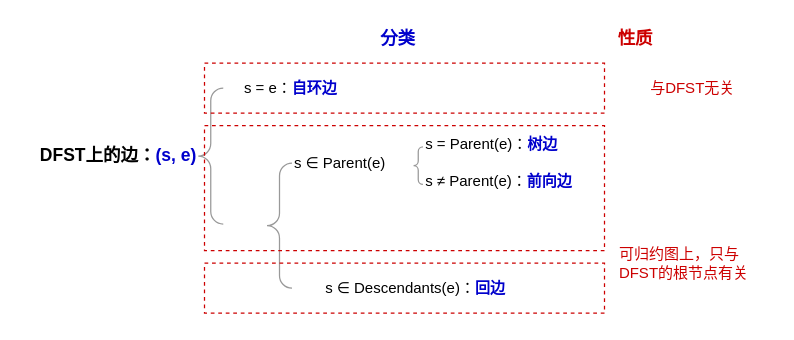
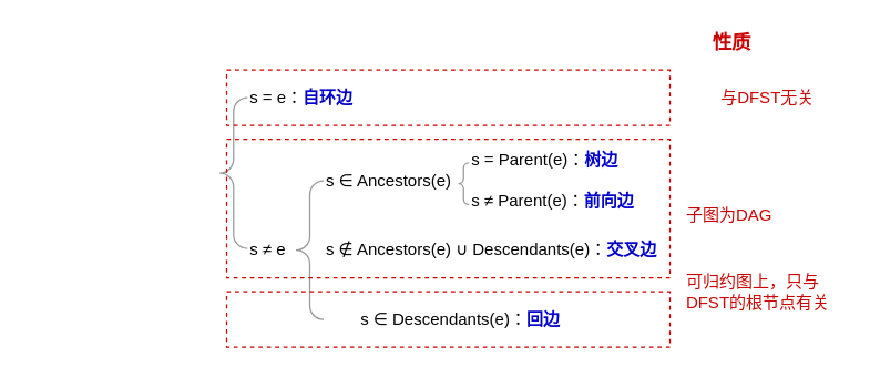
  <mxCell id="0" />
  <mxCell id="1" parent="0" />
- <mxCell id="2" value="&lt;div style=&quot;font-size: 14px&quot; align=&quot;right&quot;&gt;&lt;b&gt;&lt;font style=&quot;font-size: 14px&quot;&gt;DFST上的边：&lt;font style=&quot;font-size: 14px&quot; color=&quot;#0000CC&quot;&gt;(s, e)&lt;/font&gt;&lt;/font&gt;&lt;/b&gt;&lt;/div&gt;" style="text;html=1;strokeColor=none;fillColor=none;align=right;verticalAlign=middle;whiteSpace=wrap;rounded=0;hachureGap=4;pointerEvents=0;" parent="1" vertex="1"><mxGeometry x="20.5" y="114.38" width="137.5" height="20" as="geometry" /></mxCell>
  <mxCell id="3" value="" style="labelPosition=right;align=left;strokeWidth=1;shape=mxgraph.mockup.markup.curlyBrace;html=1;shadow=0;dashed=0;strokeColor=#999999;direction=north;hachureGap=4;pointerEvents=0;" parent="1" vertex="1"><mxGeometry x="158" y="70" width="20" height="108.75" as="geometry" /></mxCell>
+ <mxCell id="4" value="&lt;div align=&quot;left&quot;&gt;s ≠ e&lt;/div&gt;" style="text;html=1;strokeColor=none;fillColor=none;align=left;verticalAlign=middle;whiteSpace=wrap;rounded=0;hachureGap=4;pointerEvents=0;" parent="1" vertex="1"><mxGeometry x="178" y="170" width="35" height="20" as="geometry" /></mxCell>
  <mxCell id="5" value="" style="labelPosition=right;align=left;strokeWidth=1;shape=mxgraph.mockup.markup.curlyBrace;html=1;shadow=0;dashed=0;strokeColor=#999999;direction=north;hachureGap=4;pointerEvents=0;fillColor=default;" parent="1" vertex="1"><mxGeometry x="213" y="130" width="20" height="100" as="geometry" /></mxCell>
- <mxCell id="6" value="&lt;div align=&quot;left&quot;&gt;s ∈ Parent(e)&lt;/div&gt;" style="text;html=1;strokeColor=none;fillColor=none;align=left;verticalAlign=middle;whiteSpace=wrap;rounded=0;hachureGap=4;pointerEvents=0;" parent="1" vertex="1"><mxGeometry x="233" y="120" width="100" height="20" as="geometry" /></mxCell>
+ <mxCell id="6" value="&lt;div align=&quot;left&quot;&gt;s ∈ Ancestors(e)&lt;/div&gt;" style="text;html=1;strokeColor=none;fillColor=none;align=left;verticalAlign=middle;whiteSpace=wrap;rounded=0;hachureGap=4;pointerEvents=0;" parent="1" vertex="1"><mxGeometry x="233" y="120" width="100" height="20" as="geometry" /></mxCell>
  <mxCell id="7" value="&lt;div align=&quot;left&quot;&gt;s ∈ Descendants(e)：&lt;font color=&quot;#0000CC&quot;&gt;&lt;b&gt;回边&lt;/b&gt;&lt;/font&gt;&lt;/div&gt;" style="text;html=1;strokeColor=none;fillColor=none;align=left;verticalAlign=middle;whiteSpace=wrap;rounded=0;hachureGap=4;pointerEvents=0;" parent="1" vertex="1"><mxGeometry x="258" y="220" width="170" height="20" as="geometry" /></mxCell>
+ <mxCell id="8" value="&lt;div align=&quot;left&quot;&gt;s ∉ Ancestors(e) ∪ Descendants(e)：&lt;font color=&quot;#0000CC&quot;&gt;&lt;b&gt;交叉边&lt;/b&gt;&lt;/font&gt;&lt;/div&gt;" style="text;html=1;strokeColor=none;fillColor=none;align=left;verticalAlign=middle;whiteSpace=wrap;rounded=0;hachureGap=4;pointerEvents=0;" parent="1" vertex="1"><mxGeometry x="233" y="170" width="250" height="20" as="geometry" /></mxCell>
  <mxCell id="9" value="" style="rounded=0;whiteSpace=wrap;html=1;hachureGap=4;pointerEvents=0;fillColor=none;dashed=1;strokeColor=#CC0000;" parent="1" vertex="1"><mxGeometry x="163" y="100" width="320" height="100" as="geometry" /></mxCell>
  <mxCell id="10" value="" style="rounded=0;whiteSpace=wrap;html=1;hachureGap=4;pointerEvents=0;fillColor=none;dashed=1;strokeColor=#CC0000;" parent="1" vertex="1"><mxGeometry x="163" y="210" width="320" height="40" as="geometry" /></mxCell>
  <mxCell id="11" value="" style="rounded=0;whiteSpace=wrap;html=1;hachureGap=4;pointerEvents=0;fillColor=none;dashed=1;strokeColor=#CC0000;" parent="1" vertex="1"><mxGeometry x="163" y="50" width="320" height="40" as="geometry" /></mxCell>
  <mxCell id="12" value="&lt;div align=&quot;left&quot;&gt;&lt;font color=&quot;#CC0000&quot;&gt;与DFST无关&lt;/font&gt;&lt;/div&gt;" style="text;html=1;strokeColor=none;fillColor=none;align=left;verticalAlign=middle;whiteSpace=wrap;rounded=0;dashed=1;hachureGap=4;pointerEvents=0;" parent="1" vertex="1"><mxGeometry x="518" y="60" width="70" height="20" as="geometry" /></mxCell>
+ <mxCell id="13" value="&lt;div align=&quot;left&quot;&gt;&lt;font color=&quot;#CC0000&quot;&gt;子图为DAG&lt;/font&gt;&lt;br&gt;&lt;/div&gt;" style="text;html=1;strokeColor=none;fillColor=none;align=left;verticalAlign=middle;whiteSpace=wrap;rounded=0;dashed=1;hachureGap=4;pointerEvents=0;" parent="1" vertex="1"><mxGeometry x="493" y="145" width="70" height="20" as="geometry" /></mxCell>
  <mxCell id="14" value="&lt;div align=&quot;left&quot;&gt;&lt;font color=&quot;#CC0000&quot;&gt;可归约图上，只与DFST的根节点有关&lt;/font&gt;&lt;/div&gt;" style="text;html=1;strokeColor=none;fillColor=none;align=left;verticalAlign=middle;whiteSpace=wrap;rounded=0;dashed=1;hachureGap=4;pointerEvents=0;" parent="1" vertex="1"><mxGeometry x="493" y="195" width="120" height="30" as="geometry" /></mxCell>
- <mxCell id="15" value="&lt;font style=&quot;font-size: 14px&quot;&gt;&lt;b&gt;&lt;font color=&quot;#0000CC&quot;&gt;分类&lt;/font&gt;&lt;/b&gt;&lt;/font&gt;" style="text;html=1;strokeColor=none;fillColor=none;align=center;verticalAlign=middle;whiteSpace=wrap;rounded=0;dashed=1;hachureGap=4;pointerEvents=0;" parent="1" vertex="1"><mxGeometry x="288" y="20" width="60" height="20" as="geometry" /></mxCell>
- <mxCell id="16" value="&lt;font style=&quot;font-size: 14px&quot;&gt;&lt;b&gt;&lt;font color=&quot;#CC0000&quot;&gt;性质&lt;/font&gt;&lt;/b&gt;&lt;/font&gt;" style="text;html=1;strokeColor=none;fillColor=none;align=center;verticalAlign=middle;whiteSpace=wrap;rounded=0;dashed=1;hachureGap=4;pointerEvents=0;" parent="1" vertex="1"><mxGeometry x="483" y="20" width="50" height="20" as="geometry" /></mxCell>
- <mxCell id="17" value="&lt;div align=&quot;left&quot;&gt;s = e：&lt;font color=&quot;#0000CC&quot;&gt;&lt;b&gt;自环边&lt;/b&gt;&lt;/font&gt;&lt;/div&gt;" style="text;html=1;strokeColor=none;fillColor=none;align=left;verticalAlign=middle;whiteSpace=wrap;rounded=0;hachureGap=4;pointerEvents=0;" parent="1" vertex="1"><mxGeometry x="193" y="60" width="85" height="20" as="geometry" /></mxCell>
+ <mxCell id="16" value="&lt;font style=&quot;font-size: 14px&quot;&gt;&lt;b&gt;&lt;font color=&quot;#CC0000&quot;&gt;性质&lt;/font&gt;&lt;/b&gt;&lt;/font&gt;" style="text;html=1;strokeColor=none;fillColor=none;align=center;verticalAlign=middle;whiteSpace=wrap;rounded=0;dashed=1;hachureGap=4;pointerEvents=0;" parent="1" vertex="1"><mxGeometry x="503" y="20" width="50" height="20" as="geometry" /></mxCell>
+ <mxCell id="17" value="&lt;div align=&quot;left&quot;&gt;s = e：&lt;font color=&quot;#0000CC&quot;&gt;&lt;b&gt;自环边&lt;/b&gt;&lt;/font&gt;&lt;/div&gt;" style="text;html=1;strokeColor=none;fillColor=none;align=left;verticalAlign=middle;whiteSpace=wrap;rounded=0;hachureGap=4;pointerEvents=0;" parent="1" vertex="1"><mxGeometry x="178" y="60" width="85" height="20" as="geometry" /></mxCell>
  <mxCell id="18" value="" style="group" parent="1" vertex="1" connectable="0"><mxGeometry x="324" y="105" width="144" height="50" as="geometry" /></mxCell>
  <mxCell id="19" value="&lt;div align=&quot;left&quot;&gt;&lt;/div&gt;s ≠&amp;nbsp;Parent(e)：&lt;font color=&quot;#0000cc&quot;&gt;&lt;b&gt;前向&lt;/b&gt;&lt;b&gt;边&lt;/b&gt;&lt;/font&gt;" style="text;html=1;strokeColor=none;fillColor=none;align=left;verticalAlign=middle;whiteSpace=wrap;rounded=0;hachureGap=4;pointerEvents=0;" parent="18" vertex="1"><mxGeometry x="14" y="30" width="130" height="20" as="geometry" /></mxCell>
  <mxCell id="20" value="" style="labelPosition=right;align=left;strokeWidth=1;shape=mxgraph.mockup.markup.curlyBrace;html=1;shadow=0;dashed=0;strokeColor=#999999;direction=north;hachureGap=4;pointerEvents=0;fillColor=default;" parent="18" vertex="1"><mxGeometry y="12" width="20" height="30" as="geometry" /></mxCell>
  <mxCell id="21" value="&lt;div align=&quot;left&quot;&gt;s = Parent(e)：&lt;b&gt;&lt;font color=&quot;#0000cc&quot;&gt;树边&lt;/font&gt;&lt;/b&gt;&lt;/div&gt;" style="text;html=1;strokeColor=none;fillColor=none;align=left;verticalAlign=middle;whiteSpace=wrap;rounded=0;hachureGap=4;pointerEvents=0;" parent="18" vertex="1"><mxGeometry x="14" width="120" height="20" as="geometry" /></mxCell>
